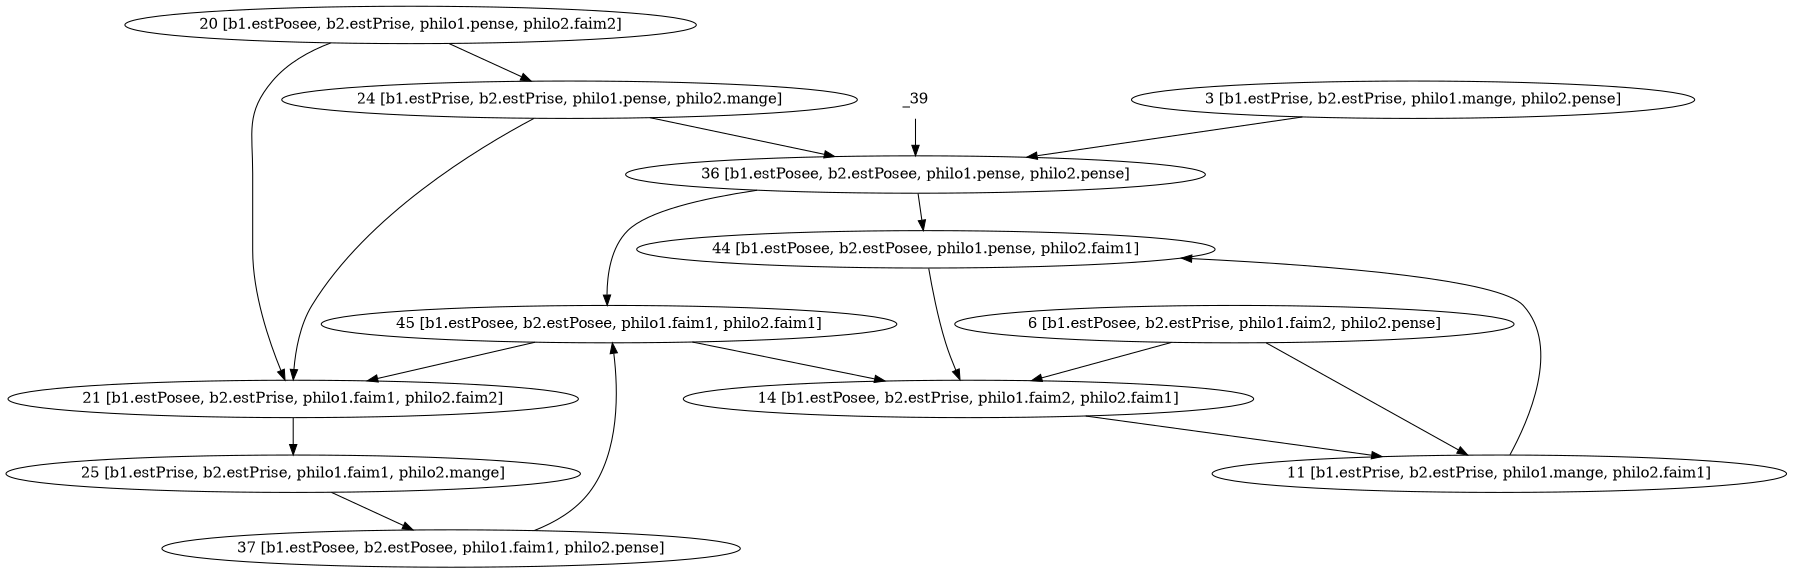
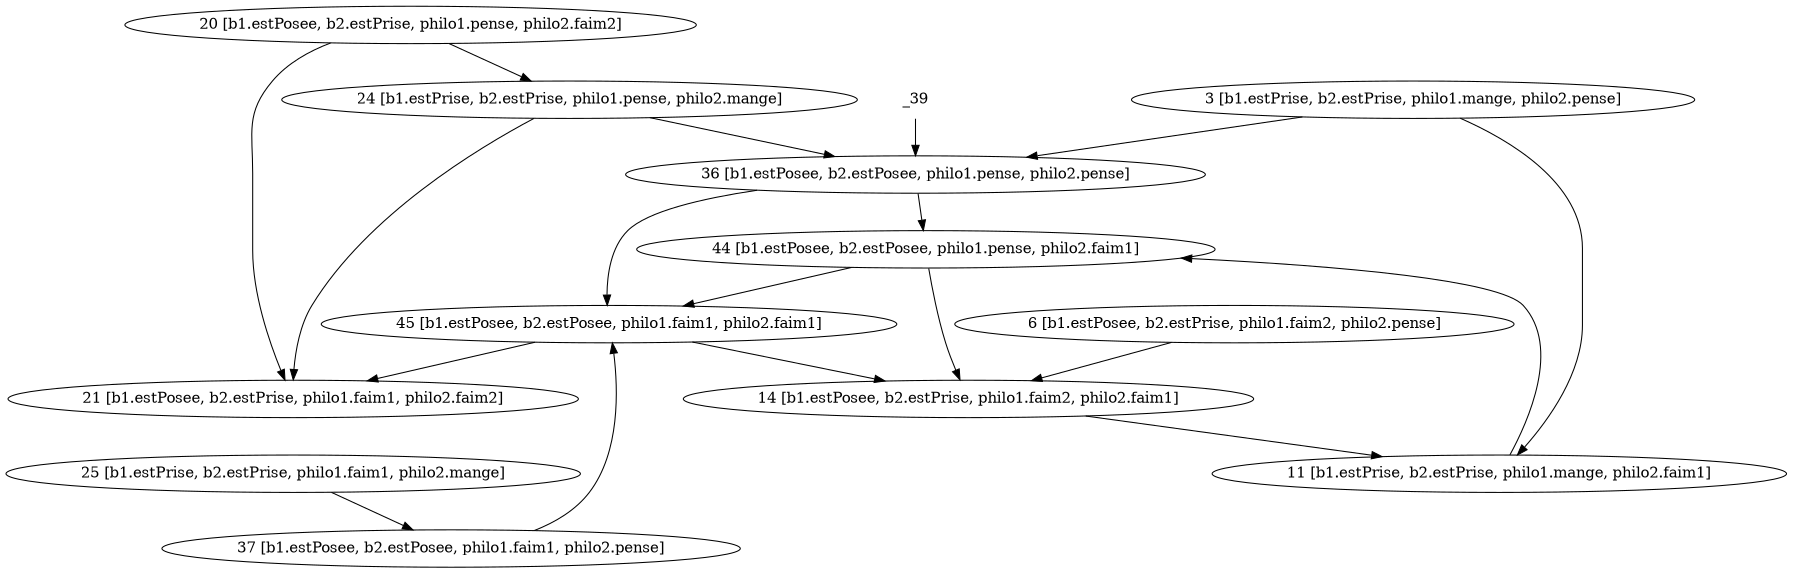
  digraph {
    n1 [label=_39 shape=none]
    n2 [label="36 [b1.estPosee, b2.estPosee, philo1.pense, philo2.pense]"]
    n3 [label="44 [b1.estPosee, b2.estPosee, philo1.pense, philo2.faim1]"]
    n4 [label="45 [b1.estPosee, b2.estPosee, philo1.faim1, philo2.faim1]"]
    n5 [label="37 [b1.estPosee, b2.estPosee, philo1.faim1, philo2.pense]"]
    n6 [label="14 [b1.estPosee, b2.estPrise, philo1.faim2, philo2.faim1]"]
    n7 [label="11 [b1.estPrise, b2.estPrise, philo1.mange, philo2.faim1]"]
    n8 [label="3 [b1.estPrise, b2.estPrise, philo1.mange, philo2.pense]"]
    n9 [label="21 [b1.estPosee, b2.estPrise, philo1.faim1, philo2.faim2]"]
    n10 [label="25 [b1.estPrise, b2.estPrise, philo1.faim1, philo2.mange]"]
    n11 [label="6 [b1.estPosee, b2.estPrise, philo1.faim2, philo2.pense]"]
    n12 [label="20 [b1.estPosee, b2.estPrise, philo1.pense, philo2.faim2]"]
    n13 [label="24 [b1.estPrise, b2.estPrise, philo1.pense, philo2.mange]"]
    n1 -> n2
    n2 -> n3
    n2 -> n4
+   n3 -> n4
    n3 -> n6
    n4 -> n6
    n4 -> n9
    n5 -> n4
    n6 -> n7
    n7 -> n3
    n8 -> n2
-   n11 -> n7
-   n9 -> n10
+   n8 -> n7
    n10 -> n5
    n11 -> n6
    n12 -> n9
    n12 -> n13
    n13 -> n2
    n13 -> n9
  }
